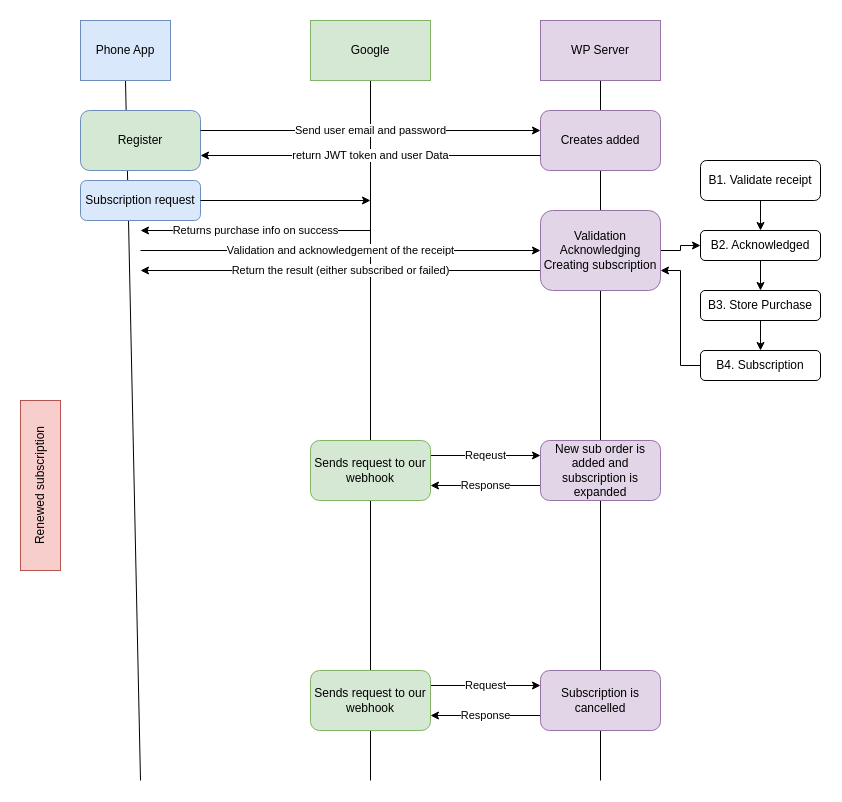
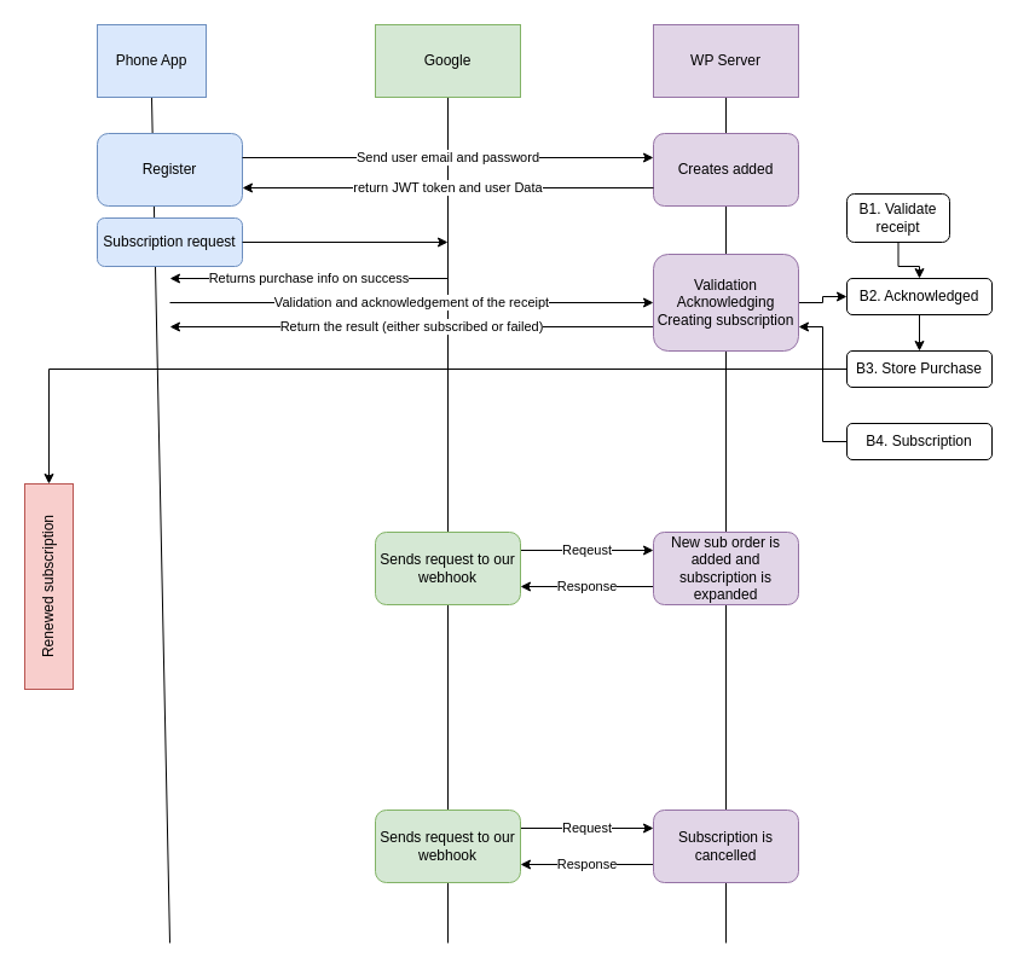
  <mxCell id="0" />
  <mxCell id="1" parent="0" />
  <mxCell id="2" value="" style="endArrow=none;html=1;rounded=0;entryX=0.5;entryY=1;entryDx=0;entryDy=0;" edge="1" parent="1" target="6"><mxGeometry width="50" height="50" relative="1" as="geometry"><mxPoint x="140" y="780" as="sourcePoint" /><mxPoint x="110" y="310" as="targetPoint" /></mxGeometry></mxCell>
  <mxCell id="3" value="" style="endArrow=none;html=1;rounded=0;" edge="1" parent="1" source="20"><mxGeometry width="50" height="50" relative="1" as="geometry"><mxPoint x="600" y="710" as="sourcePoint" /><mxPoint x="600" y="80" as="targetPoint" /></mxGeometry></mxCell>
  <mxCell id="4" value="" style="endArrow=none;html=1;rounded=0;" edge="1" parent="1" source="33"><mxGeometry width="50" height="50" relative="1" as="geometry"><mxPoint x="370" y="780" as="sourcePoint" /><mxPoint x="370" y="80" as="targetPoint" /></mxGeometry></mxCell>
  <mxCell id="5" value="Creates added" style="rounded=1;whiteSpace=wrap;html=1;fillColor=#e1d5e7;strokeColor=#9673a6;" vertex="1" parent="1"><mxGeometry x="540" y="110" width="120" height="60" as="geometry" /></mxCell>
  <mxCell id="6" value="Phone App" style="rounded=0;whiteSpace=wrap;html=1;fillColor=#dae8fc;strokeColor=#6c8ebf;" vertex="1" parent="1"><mxGeometry x="80" y="20" width="90" height="60" as="geometry" /></mxCell>
  <mxCell id="7" value="Google" style="rounded=0;whiteSpace=wrap;html=1;fillColor=#d5e8d4;strokeColor=#82b366;" vertex="1" parent="1"><mxGeometry x="310" y="20" width="120" height="60" as="geometry" /></mxCell>
  <mxCell id="8" value="WP Server" style="rounded=0;whiteSpace=wrap;html=1;fillColor=#e1d5e7;strokeColor=#9673a6;" vertex="1" parent="1"><mxGeometry x="540" y="20" width="120" height="60" as="geometry" /></mxCell>
  <mxCell id="9" value="Renewed subscription" style="rounded=0;whiteSpace=wrap;html=1;horizontal=0;fillColor=#f8cecc;strokeColor=#b85450;" vertex="1" parent="1"><mxGeometry x="20" y="400" width="40" height="170" as="geometry" /></mxCell>
- <mxCell id="10" value="Register" style="rounded=1;whiteSpace=wrap;html=1;fillColor=#d5e8d4;strokeColor=#6c8ebf;" vertex="1" parent="1"><mxGeometry x="80" y="110" width="120" height="60" as="geometry" /></mxCell>
+ <mxCell id="10" value="Register" style="rounded=1;whiteSpace=wrap;html=1;fillColor=#dae8fc;strokeColor=#6c8ebf;" vertex="1" parent="1"><mxGeometry x="80" y="110" width="120" height="60" as="geometry" /></mxCell>
  <mxCell id="11" value="Send user email and password" style="endArrow=classic;html=1;rounded=0;exitX=1;exitY=0.5;exitDx=0;exitDy=0;entryX=0;entryY=0.5;entryDx=0;entryDy=0;" edge="1" parent="1"><mxGeometry width="50" height="50" relative="1" as="geometry"><mxPoint x="200" y="130" as="sourcePoint" /><mxPoint x="540" y="130" as="targetPoint" /></mxGeometry></mxCell>
  <mxCell id="12" value="return JWT token and user Data" style="endArrow=classic;html=1;rounded=0;exitX=0;exitY=0.75;exitDx=0;exitDy=0;entryX=1;entryY=0.75;entryDx=0;entryDy=0;" edge="1" parent="1" source="5" target="10"><mxGeometry width="50" height="50" relative="1" as="geometry"><mxPoint x="420" y="390" as="sourcePoint" /><mxPoint x="470" y="340" as="targetPoint" /></mxGeometry></mxCell>
  <mxCell id="13" value="Subscription request" style="rounded=1;whiteSpace=wrap;html=1;fillColor=#dae8fc;strokeColor=#6c8ebf;" vertex="1" parent="1"><mxGeometry x="80" y="180" width="120" height="40" as="geometry" /></mxCell>
  <mxCell id="14" value="" style="endArrow=classic;html=1;rounded=0;exitX=1;exitY=0.5;exitDx=0;exitDy=0;" edge="1" parent="1" source="13"><mxGeometry width="50" height="50" relative="1" as="geometry"><mxPoint x="190" y="250" as="sourcePoint" /><mxPoint x="370" y="200" as="targetPoint" /></mxGeometry></mxCell>
  <mxCell id="15" value="Returns purchase info on success" style="endArrow=classic;html=1;rounded=0;" edge="1" parent="1"><mxGeometry width="50" height="50" relative="1" as="geometry"><mxPoint x="370" y="230" as="sourcePoint" /><mxPoint x="140" y="230" as="targetPoint" /></mxGeometry></mxCell>
  <mxCell id="16" value="Validation and acknowledgement of the receipt " style="endArrow=classic;html=1;rounded=0;entryX=0;entryY=0.5;entryDx=0;entryDy=0;" edge="1" parent="1" target="20"><mxGeometry width="50" height="50" relative="1" as="geometry"><mxPoint x="140" y="250" as="sourcePoint" /><mxPoint x="530" y="250" as="targetPoint" /></mxGeometry></mxCell>
  <mxCell id="17" value="Return the result (either subscribed or failed)" style="endArrow=classic;html=1;rounded=0;exitX=0;exitY=0.75;exitDx=0;exitDy=0;" edge="1" parent="1"><mxGeometry width="50" height="50" relative="1" as="geometry"><mxPoint x="540" y="270" as="sourcePoint" /><mxPoint x="140" y="270" as="targetPoint" /><Array as="points"><mxPoint x="340" y="270" /></Array></mxGeometry></mxCell>
  <mxCell id="18" value="" style="endArrow=none;html=1;rounded=0;" edge="1" parent="1" target="20"><mxGeometry width="50" height="50" relative="1" as="geometry"><mxPoint x="600" y="780" as="sourcePoint" /><mxPoint x="600" y="80" as="targetPoint" /></mxGeometry></mxCell>
  <mxCell id="19" style="edgeStyle=orthogonalEdgeStyle;rounded=0;orthogonalLoop=1;jettySize=auto;html=1;exitX=1;exitY=0.5;exitDx=0;exitDy=0;" edge="1" parent="1" source="20" target="24"><mxGeometry relative="1" as="geometry" /></mxCell>
  <mxCell id="20" value="Validation&lt;br&gt;Acknowledging&lt;br&gt;Creating subscription" style="rounded=1;whiteSpace=wrap;html=1;fillColor=#e1d5e7;strokeColor=#9673a6;" vertex="1" parent="1"><mxGeometry x="540" y="210" width="120" height="80" as="geometry" /></mxCell>
  <mxCell id="21" style="edgeStyle=orthogonalEdgeStyle;rounded=0;orthogonalLoop=1;jettySize=auto;html=1;entryX=0.5;entryY=0;entryDx=0;entryDy=0;" edge="1" parent="1" source="22" target="24"><mxGeometry relative="1" as="geometry" /></mxCell>
- <mxCell id="22" value="&lt;div&gt;B1. Validate receipt&lt;/div&gt;" style="rounded=1;whiteSpace=wrap;html=1;" vertex="1" parent="1"><mxGeometry x="700" y="160" width="120" height="40" as="geometry" /></mxCell>
+ <mxCell id="22" value="&lt;div&gt;B1. Validate receipt&lt;/div&gt;" style="rounded=1;whiteSpace=wrap;html=1;" vertex="1" parent="1"><mxGeometry x="700" y="160" width="85" height="40" as="geometry" /></mxCell>
  <mxCell id="23" style="edgeStyle=orthogonalEdgeStyle;rounded=0;orthogonalLoop=1;jettySize=auto;html=1;exitX=0.5;exitY=1;exitDx=0;exitDy=0;entryX=0.5;entryY=0;entryDx=0;entryDy=0;" edge="1" parent="1" source="24" target="28"><mxGeometry relative="1" as="geometry" /></mxCell>
  <mxCell id="24" value="B2. Acknowledged" style="rounded=1;whiteSpace=wrap;html=1;" vertex="1" parent="1"><mxGeometry x="700" y="230" width="120" height="30" as="geometry" /></mxCell>
  <mxCell id="25" style="edgeStyle=orthogonalEdgeStyle;rounded=0;orthogonalLoop=1;jettySize=auto;html=1;entryX=1;entryY=0.75;entryDx=0;entryDy=0;" edge="1" parent="1" source="26" target="20"><mxGeometry relative="1" as="geometry" /></mxCell>
  <mxCell id="26" value="B4. Subscription" style="rounded=1;whiteSpace=wrap;html=1;" vertex="1" parent="1"><mxGeometry x="700" y="350" width="120" height="30" as="geometry" /></mxCell>
- <mxCell id="27" style="edgeStyle=orthogonalEdgeStyle;rounded=0;orthogonalLoop=1;jettySize=auto;html=1;" edge="1" parent="1" source="28" target="26"><mxGeometry relative="1" as="geometry" /></mxCell>
+ <mxCell id="27" style="edgeStyle=orthogonalEdgeStyle;rounded=0;orthogonalLoop=1;jettySize=auto;html=1;" edge="1" parent="1" source="28" target="9"><mxGeometry relative="1" as="geometry" /></mxCell>
  <mxCell id="28" value="B3. Store Purchase" style="rounded=1;whiteSpace=wrap;html=1;" vertex="1" parent="1"><mxGeometry x="700" y="290" width="120" height="30" as="geometry" /></mxCell>
  <mxCell id="29" value="Reqeust" style="edgeStyle=orthogonalEdgeStyle;rounded=0;orthogonalLoop=1;jettySize=auto;html=1;exitX=1;exitY=0.25;exitDx=0;exitDy=0;entryX=0;entryY=0.25;entryDx=0;entryDy=0;" edge="1" parent="1" source="30" target="35"><mxGeometry relative="1" as="geometry" /></mxCell>
  <mxCell id="30" value="Sends request to our webhook" style="rounded=1;whiteSpace=wrap;html=1;fillColor=#d5e8d4;strokeColor=#82b366;" vertex="1" parent="1"><mxGeometry x="310" y="440" width="120" height="60" as="geometry" /></mxCell>
  <mxCell id="31" value="" style="endArrow=none;html=1;rounded=0;" edge="1" parent="1" target="33"><mxGeometry width="50" height="50" relative="1" as="geometry"><mxPoint x="370" y="780" as="sourcePoint" /><mxPoint x="370" y="80" as="targetPoint" /></mxGeometry></mxCell>
  <mxCell id="32" value="Request" style="edgeStyle=orthogonalEdgeStyle;rounded=0;orthogonalLoop=1;jettySize=auto;html=1;exitX=1;exitY=0.25;exitDx=0;exitDy=0;entryX=0;entryY=0.25;entryDx=0;entryDy=0;" edge="1" parent="1" source="33" target="37"><mxGeometry relative="1" as="geometry" /></mxCell>
  <mxCell id="33" value="Sends request to our webhook" style="rounded=1;whiteSpace=wrap;html=1;fillColor=#d5e8d4;strokeColor=#82b366;" vertex="1" parent="1"><mxGeometry x="310" y="670" width="120" height="60" as="geometry" /></mxCell>
  <mxCell id="34" value="Response" style="edgeStyle=orthogonalEdgeStyle;rounded=0;orthogonalLoop=1;jettySize=auto;html=1;exitX=0;exitY=0.75;exitDx=0;exitDy=0;entryX=1;entryY=0.75;entryDx=0;entryDy=0;" edge="1" parent="1" source="35" target="30"><mxGeometry relative="1" as="geometry" /></mxCell>
  <mxCell id="35" value="New sub order is added and subscription is expanded" style="rounded=1;whiteSpace=wrap;html=1;fillColor=#e1d5e7;strokeColor=#9673a6;" vertex="1" parent="1"><mxGeometry x="540" y="440" width="120" height="60" as="geometry" /></mxCell>
  <mxCell id="36" value="Response" style="edgeStyle=orthogonalEdgeStyle;rounded=0;orthogonalLoop=1;jettySize=auto;html=1;exitX=0;exitY=0.75;exitDx=0;exitDy=0;entryX=1;entryY=0.75;entryDx=0;entryDy=0;" edge="1" parent="1" source="37" target="33"><mxGeometry relative="1" as="geometry" /></mxCell>
  <mxCell id="37" value="Subscription is cancelled" style="rounded=1;whiteSpace=wrap;html=1;fillColor=#e1d5e7;strokeColor=#9673a6;" vertex="1" parent="1"><mxGeometry x="540" y="670" width="120" height="60" as="geometry" /></mxCell>
